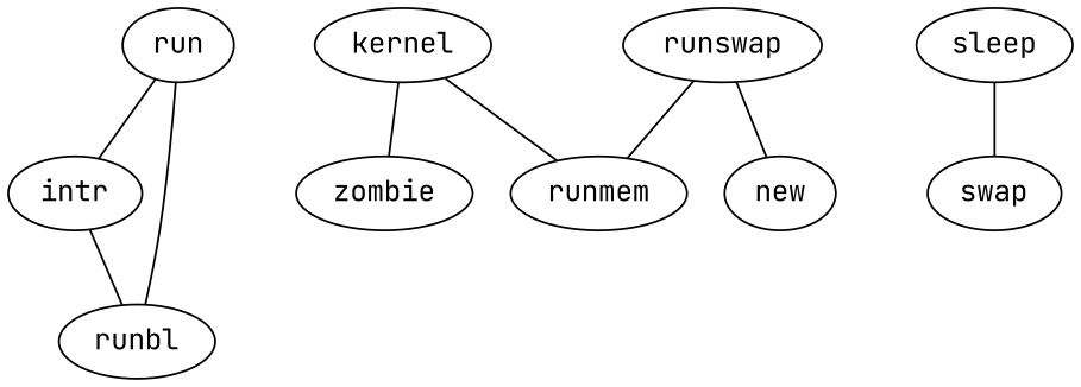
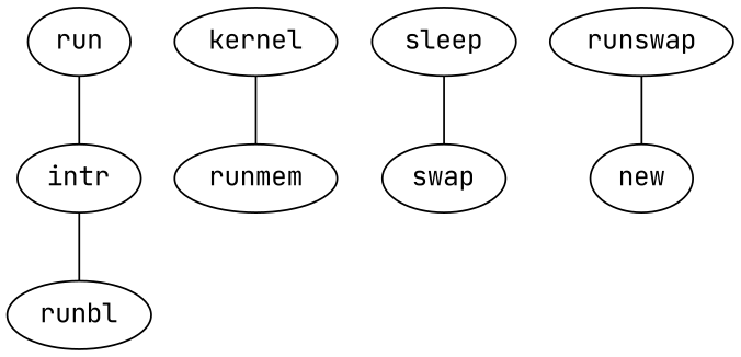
  graph {
    fontname="JetBrains Mono"
    node [fontname="JetBrains Mono"]
    edge [fontname="JetBrains Mono"]
    run
    intr
    runbl
    kernel
-   zombie
    runmem
    sleep
    swap
    runswap
    new
    run -- intr
    intr -- runbl
-   runbl -- run
-   kernel -- zombie
    kernel -- runmem
    sleep -- swap
-   runswap -- runmem
    runswap -- new
  }
